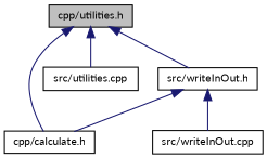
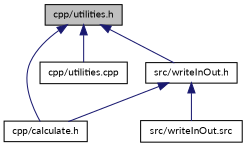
  digraph {
    fontname=Lato
    node [color=black fillcolor=white fontname=Lato fontsize=10 shape=record style=filled]
    edge [color=midnightblue dir=back fontname=Lato fontsize=10 labelfontname=Helvetica labelfontsize=10 style=solid]
    n1 [fillcolor=grey75 fontcolor=black height=0.2 label="cpp/utilities.h" width=0.4]
    n2 [height=0.2 label="cpp/calculate.h" width=0.4]
-   n3 [height=0.2 label="src/utilities.cpp" width=0.4]
+   n3 [height=0.2 label="cpp/utilities.cpp" width=0.4]
    n4 [height=0.2 label="src/writeInOut.h" width=0.4]
-   n5 [height=0.2 label="src/writeInOut.cpp" width=0.4]
+   n5 [height=0.2 label="src/writeInOut.src" width=0.4]
    n1 -> n2
    n1 -> n3
    n1 -> n4
    n4 -> n2
    n4 -> n5
  }
